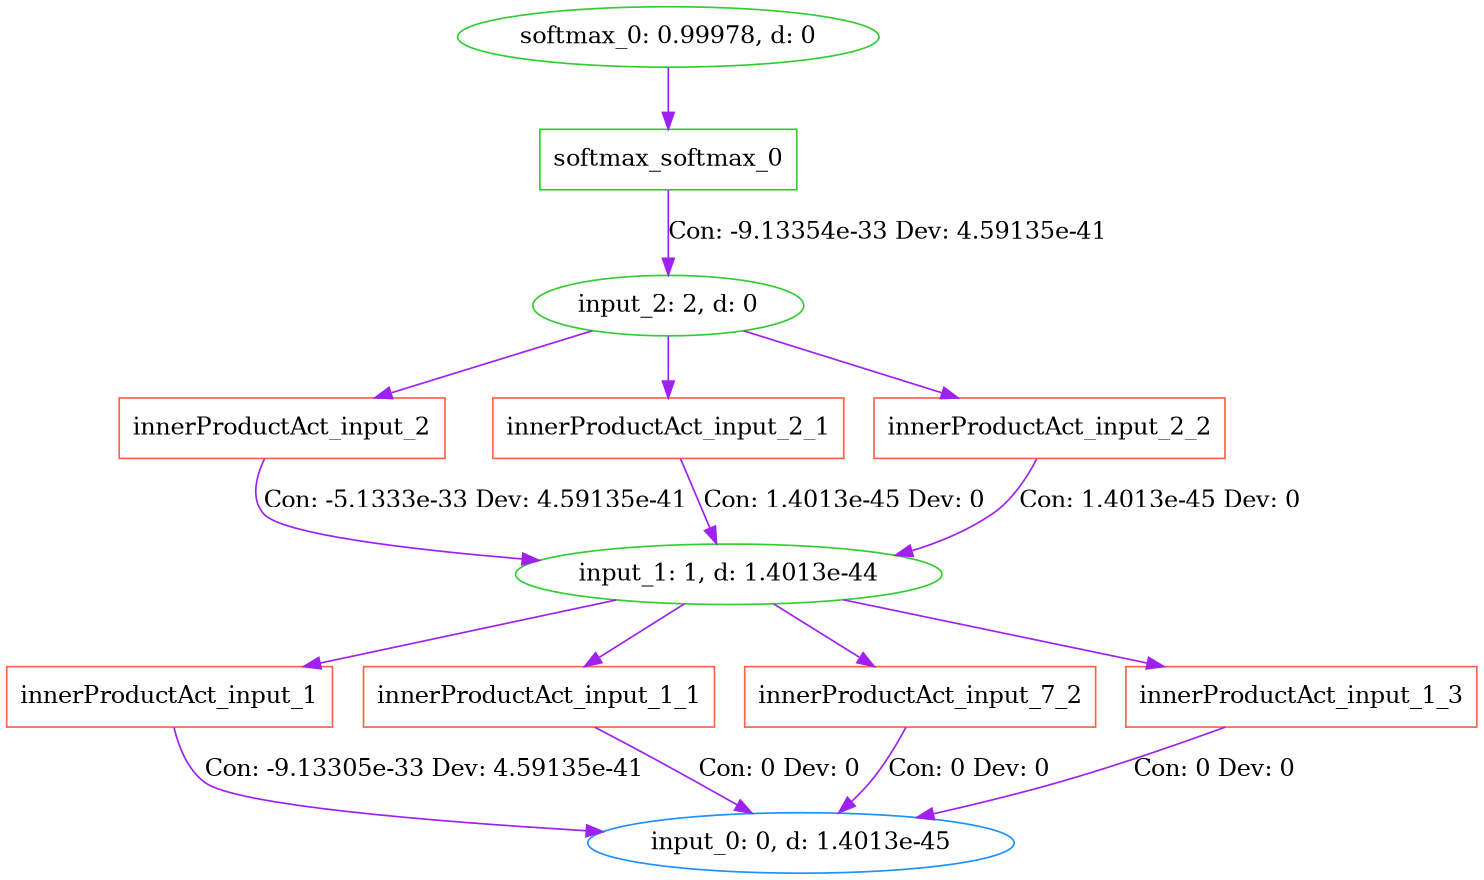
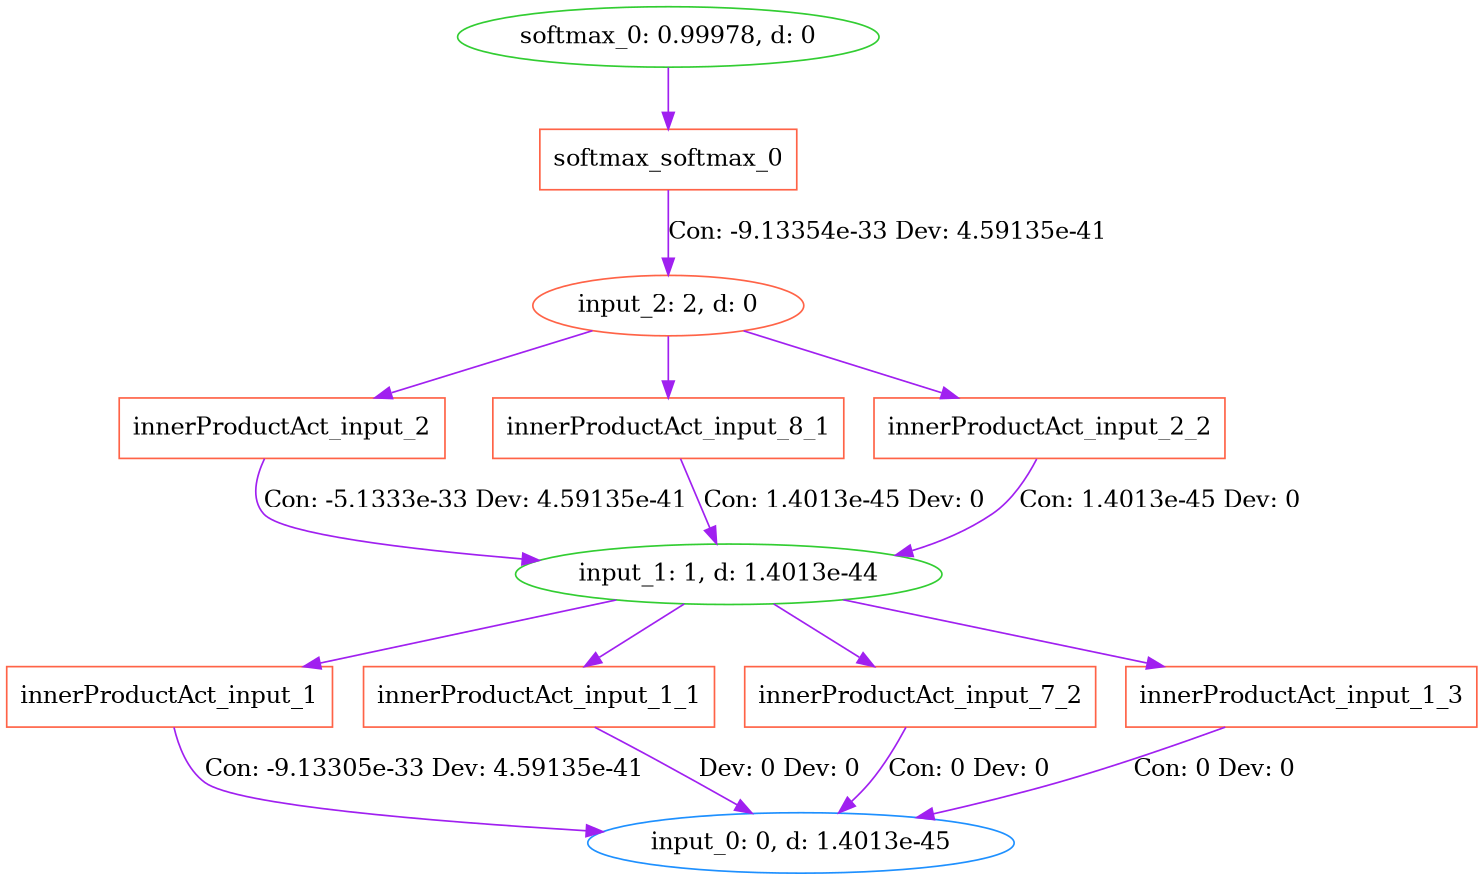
  digraph {
    node [color=tomato shape=box]
    edge [color=purple]
    n1 [color=limegreen label="softmax_0: 0.99978, d: 0" shape=oval]
-   n2 [color=limegreen label=softmax_softmax_0]
-   n3 [color=limegreen label="input_2: 2, d: 0" shape=oval]
+   n2 [label=softmax_softmax_0]
+   n3 [label="input_2: 2, d: 0" shape=oval]
    n4 [label=innerProductAct_input_2]
-   n5 [label=innerProductAct_input_2_1]
+   n5 [label=innerProductAct_input_8_1]
    n6 [label=innerProductAct_input_2_2]
    n7 [color=limegreen label="input_1: 1, d: 1.4013e-44" shape=oval]
    n8 [label=innerProductAct_input_1]
    n9 [label=innerProductAct_input_1_1]
    n10 [label=innerProductAct_input_7_2]
    n11 [label=innerProductAct_input_1_3]
    n12 [color=dodgerblue label="input_0: 0, d: 1.4013e-45" shape=oval]
    n1 -> n2
    n2 -> n3 [label="Con: -9.13354e-33 Dev: 4.59135e-41"]
    n3 -> n4
    n3 -> n5
    n3 -> n6
    n4 -> n7 [label="Con: -5.1333e-33 Dev: 4.59135e-41"]
    n5 -> n7 [label="Con: 1.4013e-45 Dev: 0"]
    n6 -> n7 [label="Con: 1.4013e-45 Dev: 0"]
    n7 -> n8
    n7 -> n9
    n7 -> n10
    n7 -> n11
    n8 -> n12 [label="Con: -9.13305e-33 Dev: 4.59135e-41"]
-   n9 -> n12 [label="Con: 0 Dev: 0"]
+   n9 -> n12 [label="Dev: 0 Dev: 0"]
    n10 -> n12 [label="Con: 0 Dev: 0"]
    n11 -> n12 [label="Con: 0 Dev: 0"]
  }
